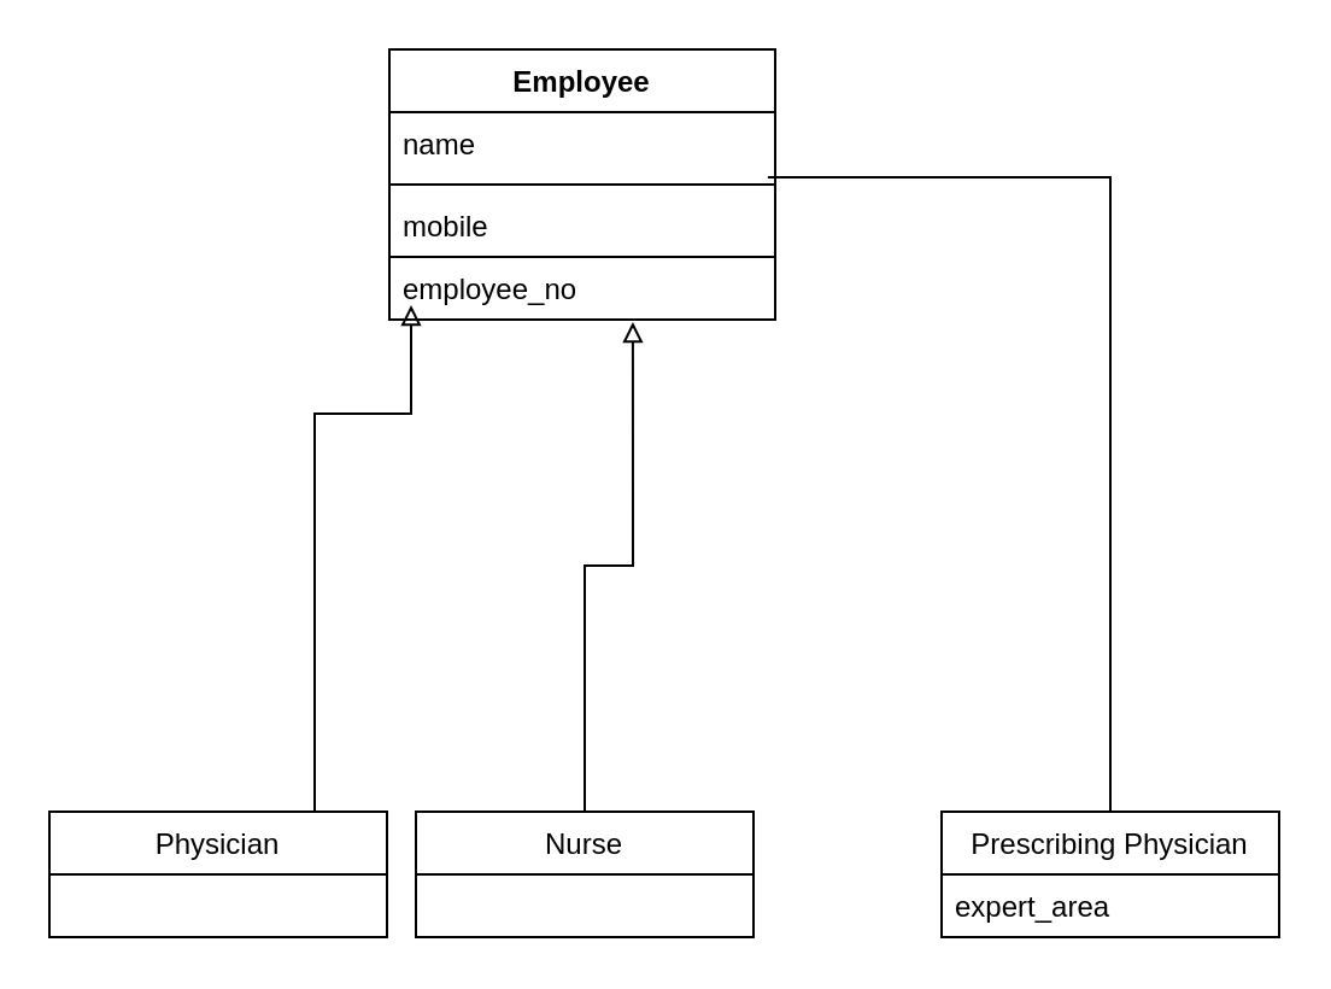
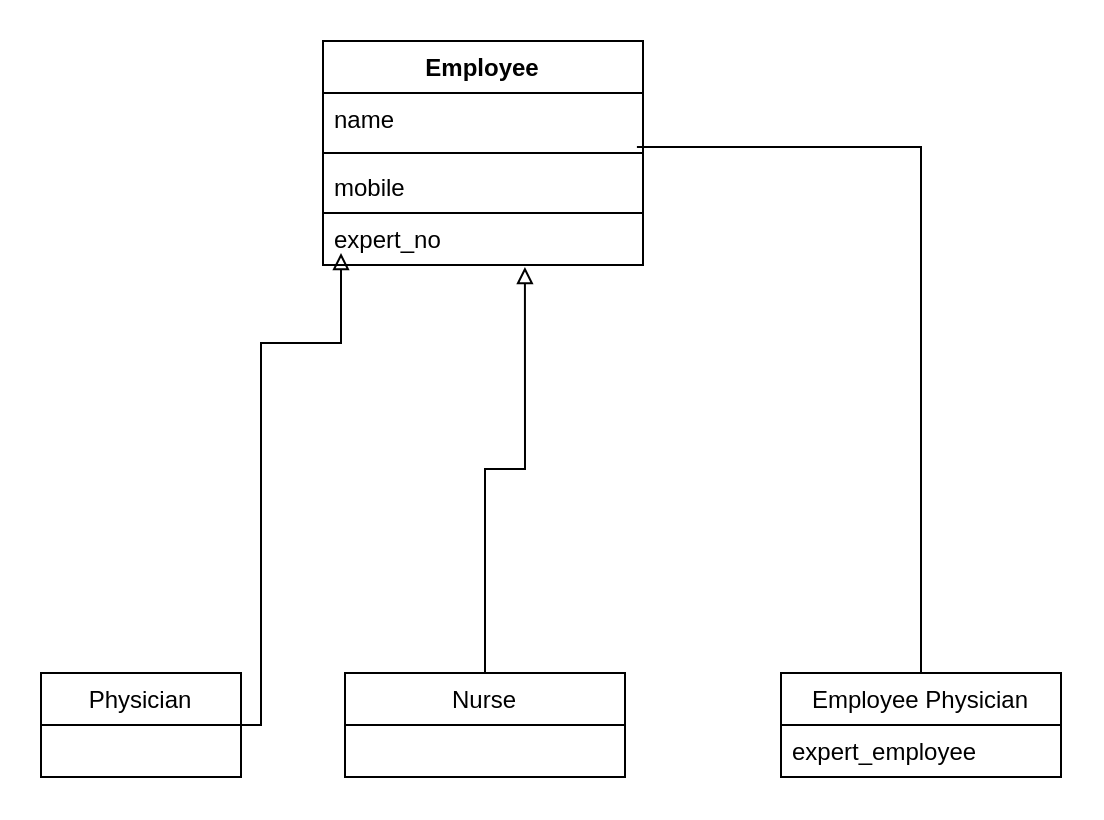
  <mxCell id="0" />
  <mxCell id="1" parent="0" />
  <mxCell id="2" value="Employee" style="swimlane;fontStyle=1;align=center;verticalAlign=top;childLayout=stackLayout;horizontal=1;startSize=26;horizontalStack=0;resizeParent=1;resizeParentMax=0;resizeLast=0;collapsible=1;marginBottom=0;" vertex="1" parent="1"><mxGeometry x="161" y="20" width="160" height="112" as="geometry" /></mxCell>
  <mxCell id="3" value="name" style="text;strokeColor=none;fillColor=none;align=left;verticalAlign=top;spacingLeft=4;spacingRight=4;overflow=hidden;rotatable=0;points=[[0,0.5],[1,0.5]];portConstraint=eastwest;" vertex="1" parent="2"><mxGeometry y="26" width="160" height="26" as="geometry" /></mxCell>
  <mxCell id="4" value="" style="line;strokeWidth=1;fillColor=none;align=left;verticalAlign=middle;spacingTop=-1;spacingLeft=3;spacingRight=3;rotatable=0;labelPosition=right;points=[];portConstraint=eastwest;" vertex="1" parent="2"><mxGeometry y="52" width="160" height="8" as="geometry" /></mxCell>
  <mxCell id="5" value="mobile" style="text;strokeColor=none;fillColor=none;align=left;verticalAlign=top;spacingLeft=4;spacingRight=4;overflow=hidden;rotatable=0;points=[[0,0.5],[1,0.5]];portConstraint=eastwest;" vertex="1" parent="2"><mxGeometry y="60" width="160" height="26" as="geometry" /></mxCell>
- <mxCell id="6" value="employee_no" style="text;strokeColor=#000000;fillColor=none;align=left;verticalAlign=top;spacingLeft=4;spacingRight=4;overflow=hidden;rotatable=0;points=[[0,0.5],[1,0.5]];portConstraint=eastwest;" vertex="1" parent="2"><mxGeometry y="86" width="160" height="26" as="geometry" /></mxCell>
+ <mxCell id="6" value="expert_no" style="text;strokeColor=#000000;fillColor=none;align=left;verticalAlign=top;spacingLeft=4;spacingRight=4;overflow=hidden;rotatable=0;points=[[0,0.5],[1,0.5]];portConstraint=eastwest;" vertex="1" parent="2"><mxGeometry y="86" width="160" height="26" as="geometry" /></mxCell>
  <mxCell id="7" style="edgeStyle=orthogonalEdgeStyle;rounded=0;orthogonalLoop=1;jettySize=auto;html=1;endArrow=block;endFill=0;" edge="1" parent="1" source="8"><mxGeometry relative="1" as="geometry"><mxPoint x="170" y="126" as="targetPoint" /><Array as="points"><mxPoint x="130" y="171" /><mxPoint x="170" y="171" /></Array></mxGeometry></mxCell>
- <mxCell id="8" value="Physician" style="swimlane;fontStyle=0;childLayout=stackLayout;horizontal=1;startSize=26;fillColor=none;horizontalStack=0;resizeParent=1;resizeParentMax=0;resizeLast=0;collapsible=1;marginBottom=0;strokeColor=#000000;" vertex="1" parent="1"><mxGeometry x="20" y="336" width="140" height="52" as="geometry" /></mxCell>
+ <mxCell id="8" value="Physician" style="swimlane;fontStyle=0;childLayout=stackLayout;horizontal=1;startSize=26;fillColor=none;horizontalStack=0;resizeParent=1;resizeParentMax=0;resizeLast=0;collapsible=1;marginBottom=0;strokeColor=#000000;" vertex="1" parent="1"><mxGeometry x="20" y="336" width="100" height="52" as="geometry" /></mxCell>
  <mxCell id="9" style="edgeStyle=orthogonalEdgeStyle;rounded=0;orthogonalLoop=1;jettySize=auto;html=1;entryX=0.631;entryY=1.038;entryDx=0;entryDy=0;entryPerimeter=0;endArrow=block;endFill=0;" edge="1" parent="1" source="10" target="6"><mxGeometry relative="1" as="geometry" /></mxCell>
  <mxCell id="10" value="Nurse" style="swimlane;fontStyle=0;childLayout=stackLayout;horizontal=1;startSize=26;fillColor=none;horizontalStack=0;resizeParent=1;resizeParentMax=0;resizeLast=0;collapsible=1;marginBottom=0;strokeColor=#000000;" vertex="1" parent="1"><mxGeometry x="172" y="336" width="140" height="52" as="geometry" /></mxCell>
  <mxCell id="11" style="edgeStyle=orthogonalEdgeStyle;rounded=0;orthogonalLoop=1;jettySize=auto;html=1;exitX=0.5;exitY=0;exitDx=0;exitDy=0;entryX=0.981;entryY=-0.269;entryDx=0;entryDy=0;endArrow=none;endFill=0;entryPerimeter=0;" edge="1" parent="1" source="12" target="5"><mxGeometry relative="1" as="geometry" /></mxCell>
- <mxCell id="12" value="Prescribing Physician" style="swimlane;fontStyle=0;childLayout=stackLayout;horizontal=1;startSize=26;fillColor=none;horizontalStack=0;resizeParent=1;resizeParentMax=0;resizeLast=0;collapsible=1;marginBottom=0;strokeColor=#000000;" vertex="1" parent="1"><mxGeometry x="390" y="336" width="140" height="52" as="geometry" /></mxCell>
- <mxCell id="13" value="expert_area" style="text;strokeColor=none;fillColor=none;align=left;verticalAlign=top;spacingLeft=4;spacingRight=4;overflow=hidden;rotatable=0;points=[[0,0.5],[1,0.5]];portConstraint=eastwest;" vertex="1" parent="12"><mxGeometry y="26" width="140" height="26" as="geometry" /></mxCell>
+ <mxCell id="12" value="Employee Physician" style="swimlane;fontStyle=0;childLayout=stackLayout;horizontal=1;startSize=26;fillColor=none;horizontalStack=0;resizeParent=1;resizeParentMax=0;resizeLast=0;collapsible=1;marginBottom=0;strokeColor=#000000;" vertex="1" parent="1"><mxGeometry x="390" y="336" width="140" height="52" as="geometry" /></mxCell>
+ <mxCell id="13" value="expert_employee" style="text;strokeColor=none;fillColor=none;align=left;verticalAlign=top;spacingLeft=4;spacingRight=4;overflow=hidden;rotatable=0;points=[[0,0.5],[1,0.5]];portConstraint=eastwest;" vertex="1" parent="12"><mxGeometry y="26" width="140" height="26" as="geometry" /></mxCell>
